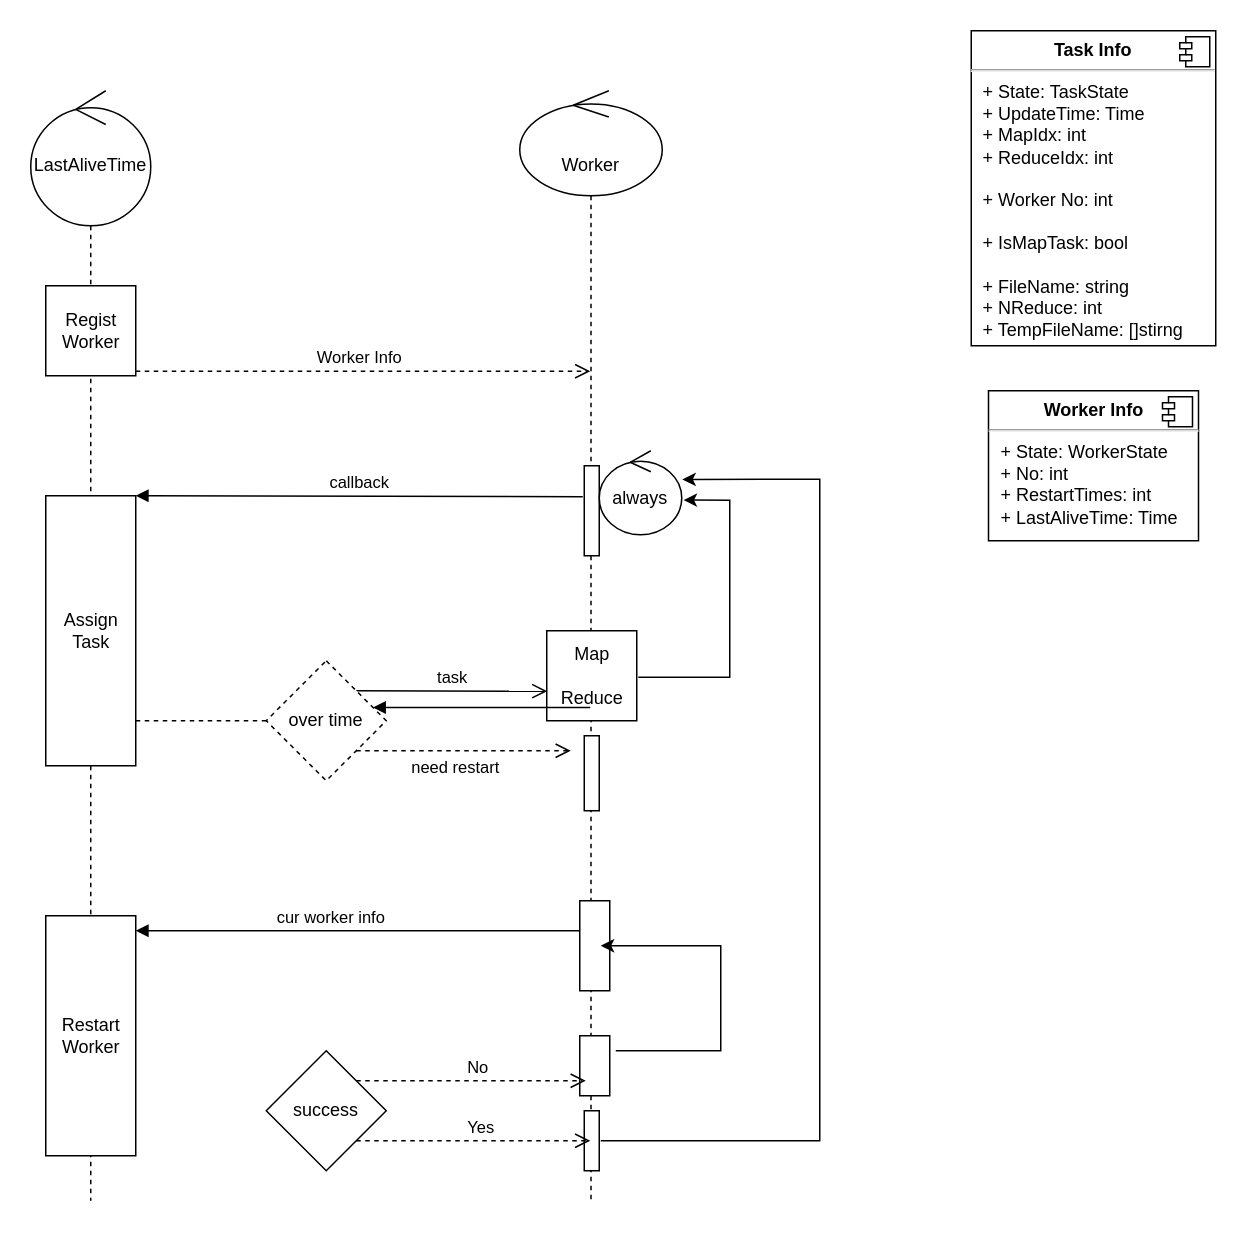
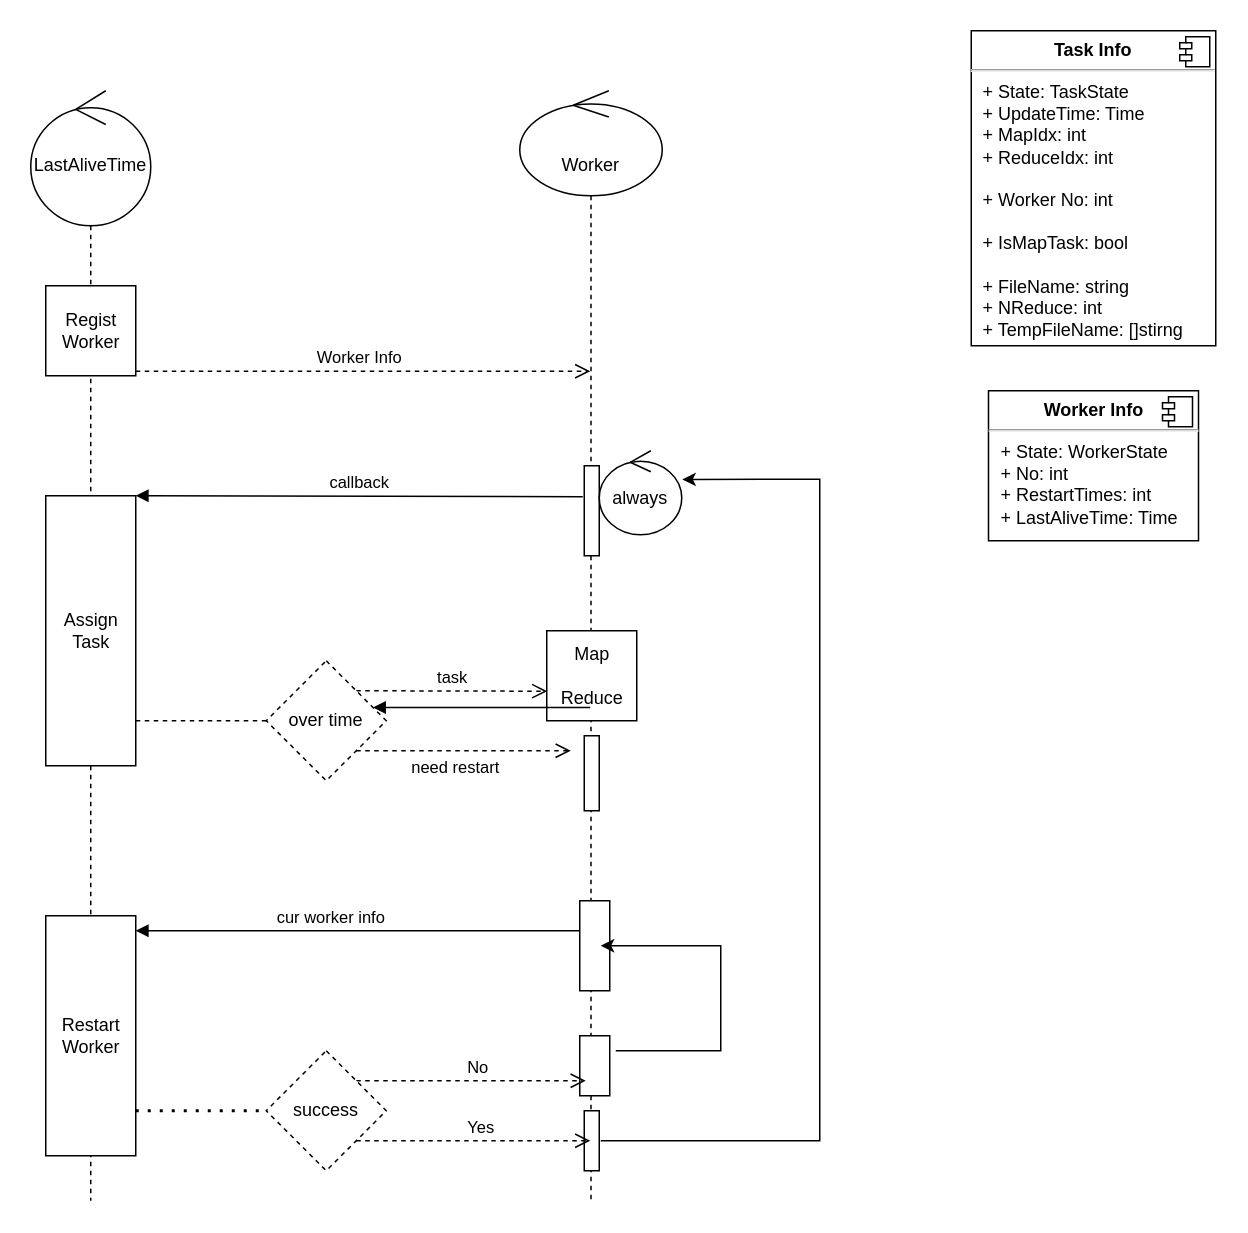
  <mxCell id="0" />
  <mxCell id="1" parent="0" />
  <mxCell id="2" value="&lt;p style=&quot;margin: 0px ; margin-top: 6px ; text-align: center&quot;&gt;&lt;b&gt;Task Info&lt;/b&gt;&lt;/p&gt;&lt;hr&gt;&lt;p style=&quot;margin: 0px ; margin-left: 8px&quot;&gt;+&amp;nbsp;&lt;span&gt;State&lt;/span&gt;: TaskState&lt;/p&gt;&lt;p style=&quot;margin: 0px ; margin-left: 8px&quot;&gt;+ UpdateTime: Time&lt;/p&gt;&lt;p style=&quot;margin: 0px ; margin-left: 8px&quot;&gt;+ MapIdx: int&lt;/p&gt;&lt;p style=&quot;margin: 0px ; margin-left: 8px&quot;&gt;+ ReduceIdx: int&lt;/p&gt;&lt;p style=&quot;margin: 0px ; margin-left: 8px&quot;&gt;&lt;br&gt;&lt;/p&gt;&lt;p style=&quot;margin: 0px ; margin-left: 8px&quot;&gt;+ Worker No: int&lt;/p&gt;&lt;p style=&quot;margin: 0px ; margin-left: 8px&quot;&gt;&lt;br&gt;&lt;/p&gt;&lt;p style=&quot;margin: 0px ; margin-left: 8px&quot;&gt;+ IsMapTask: bool&lt;/p&gt;&lt;p style=&quot;margin: 0px ; margin-left: 8px&quot;&gt;&lt;br&gt;&lt;/p&gt;&lt;p style=&quot;margin: 0px ; margin-left: 8px&quot;&gt;+ FileName: string&lt;/p&gt;&lt;p style=&quot;margin: 0px ; margin-left: 8px&quot;&gt;+ NReduce: int&lt;/p&gt;&lt;p style=&quot;margin: 0px ; margin-left: 8px&quot;&gt;+ TempFileName: []stirng&lt;/p&gt;&lt;div&gt;&lt;br&gt;&lt;/div&gt;" style="align=left;overflow=fill;html=1;dropTarget=0;" vertex="1" parent="1"><mxGeometry x="647" y="20" width="163" height="210" as="geometry" /></mxCell>
  <mxCell id="3" value="" style="shape=component;jettyWidth=8;jettyHeight=4;" vertex="1" parent="2"><mxGeometry x="1" width="20" height="20" relative="1" as="geometry"><mxPoint x="-24" y="4" as="offset" /></mxGeometry></mxCell>
  <mxCell id="4" value="Worker" style="shape=umlLifeline;participant=umlControl;perimeter=lifelinePerimeter;whiteSpace=wrap;html=1;container=1;collapsible=0;recursiveResize=0;verticalAlign=top;spacingTop=36;outlineConnect=0;size=70;" vertex="1" parent="1"><mxGeometry x="346" y="60" width="95" height="740" as="geometry" /></mxCell>
  <mxCell id="5" value="" style="html=1;points=[];perimeter=orthogonalPerimeter;" vertex="1" parent="4"><mxGeometry x="43" y="430" width="10" height="50" as="geometry" /></mxCell>
  <mxCell id="6" value="" style="html=1;points=[];perimeter=orthogonalPerimeter;" vertex="1" parent="4"><mxGeometry x="40" y="540" width="20" height="60" as="geometry" /></mxCell>
  <mxCell id="7" value="" style="html=1;points=[];perimeter=orthogonalPerimeter;" vertex="1" parent="4"><mxGeometry x="40" y="630" width="20" height="40" as="geometry" /></mxCell>
  <mxCell id="8" value="" style="html=1;points=[];perimeter=orthogonalPerimeter;" vertex="1" parent="4"><mxGeometry x="43" y="680" width="10" height="40" as="geometry" /></mxCell>
  <mxCell id="9" value="" style="endArrow=classic;html=1;rounded=0;entryX=1.007;entryY=0.341;entryDx=0;entryDy=0;entryPerimeter=0;" edge="1" parent="4" target="12"><mxGeometry width="50" height="50" relative="1" as="geometry"><mxPoint x="54" y="700" as="sourcePoint" /><mxPoint x="100" y="230" as="targetPoint" /><Array as="points"><mxPoint x="200" y="700" /><mxPoint x="200" y="259" /></Array></mxGeometry></mxCell>
  <mxCell id="10" value="" style="html=1;points=[];perimeter=orthogonalPerimeter;" vertex="1" parent="4"><mxGeometry x="43" y="250" width="10" height="60" as="geometry" /></mxCell>
  <mxCell id="11" value="Map&lt;br&gt;&lt;br&gt;Reduce" style="html=1;points=[];perimeter=orthogonalPerimeter;" vertex="1" parent="4"><mxGeometry x="18" y="360" width="60" height="60" as="geometry" /></mxCell>
  <mxCell id="12" value="always" style="ellipse;shape=umlControl;whiteSpace=wrap;html=1;" vertex="1" parent="4"><mxGeometry x="53" y="240" width="55" height="56" as="geometry" /></mxCell>
- <mxCell id="13" value="" style="endArrow=classic;html=1;rounded=0;entryX=1.022;entryY=0.587;entryDx=0;entryDy=0;entryPerimeter=0;exitX=1.017;exitY=0.517;exitDx=0;exitDy=0;exitPerimeter=0;" edge="1" parent="4" source="11" target="12"><mxGeometry width="50" height="50" relative="1" as="geometry"><mxPoint x="140" y="420" as="sourcePoint" /><mxPoint x="110" y="240" as="targetPoint" /><Array as="points"><mxPoint x="140" y="391" /><mxPoint x="140" y="273" /></Array></mxGeometry></mxCell>
  <mxCell id="14" value="" style="edgeStyle=elbowEdgeStyle;elbow=horizontal;endArrow=classic;html=1;rounded=0;" edge="1" parent="4"><mxGeometry width="50" height="50" relative="1" as="geometry"><mxPoint x="64" y="640" as="sourcePoint" /><mxPoint x="54" y="570" as="targetPoint" /><Array as="points"><mxPoint x="134" y="570" /></Array></mxGeometry></mxCell>
  <mxCell id="15" value="LastAliveTime" style="shape=umlLifeline;participant=umlControl;perimeter=lifelinePerimeter;whiteSpace=wrap;html=1;container=1;collapsible=0;recursiveResize=0;verticalAlign=top;spacingTop=36;outlineConnect=0;size=90;" vertex="1" parent="1"><mxGeometry x="20" y="60" width="80" height="740" as="geometry" /></mxCell>
  <mxCell id="16" value="Regist&lt;br&gt;Worker" style="html=1;points=[];perimeter=orthogonalPerimeter;" vertex="1" parent="15"><mxGeometry x="10" y="130" width="60" height="60" as="geometry" /></mxCell>
  <mxCell id="17" value="Assign&lt;br&gt;Task" style="html=1;points=[];perimeter=orthogonalPerimeter;" vertex="1" parent="15"><mxGeometry x="10" y="270" width="60" height="180" as="geometry" /></mxCell>
  <mxCell id="18" value="Restart&lt;br&gt;Worker" style="html=1;points=[];perimeter=orthogonalPerimeter;" vertex="1" parent="15"><mxGeometry x="10" y="550" width="60" height="160" as="geometry" /></mxCell>
  <mxCell id="19" value="" style="html=1;verticalAlign=bottom;endArrow=block;rounded=0;" edge="1" target="31" parent="1" source="4"><mxGeometry x="0.014" y="-10" relative="1" as="geometry"><mxPoint x="125" y="190" as="sourcePoint" /><mxPoint as="offset" /></mxGeometry></mxCell>
  <mxCell id="20" value="Worker Info" style="html=1;verticalAlign=bottom;endArrow=open;dashed=1;endSize=8;rounded=0;" edge="1" parent="1" target="4"><mxGeometry x="-0.014" relative="1" as="geometry"><mxPoint x="380" y="247" as="targetPoint" /><mxPoint x="90" y="247" as="sourcePoint" /><mxPoint as="offset" /></mxGeometry></mxCell>
  <mxCell id="21" value="callback" style="html=1;verticalAlign=bottom;endArrow=block;entryX=1;entryY=0;rounded=0;exitX=-0.1;exitY=0.344;exitDx=0;exitDy=0;exitPerimeter=0;" edge="1" target="17" parent="1" source="10"><mxGeometry relative="1" as="geometry"><mxPoint x="370" y="290" as="sourcePoint" /></mxGeometry></mxCell>
- <mxCell id="22" value="task" style="html=1;verticalAlign=bottom;endArrow=open;dashed=0;endSize=8;rounded=0;startArrow=none;exitX=1;exitY=0;exitDx=0;exitDy=0;entryX=0.006;entryY=0.672;entryDx=0;entryDy=0;entryPerimeter=0;" edge="1" source="31" parent="1" target="11"><mxGeometry relative="1" as="geometry"><mxPoint x="360" y="460" as="targetPoint" /><mxPoint x="300" y="320" as="sourcePoint" /><Array as="points" /></mxGeometry></mxCell>
+ <mxCell id="22" value="task" style="html=1;verticalAlign=bottom;endArrow=open;dashed=1;endSize=8;rounded=0;startArrow=none;exitX=1;exitY=0;exitDx=0;exitDy=0;entryX=0.006;entryY=0.672;entryDx=0;entryDy=0;entryPerimeter=0;" edge="1" source="31" parent="1" target="11"><mxGeometry relative="1" as="geometry"><mxPoint x="360" y="460" as="targetPoint" /><mxPoint x="300" y="320" as="sourcePoint" /><Array as="points" /></mxGeometry></mxCell>
  <mxCell id="23" value="&lt;p style=&quot;margin: 0px ; margin-top: 6px ; text-align: center&quot;&gt;&lt;b&gt;Worker Info&lt;/b&gt;&lt;/p&gt;&lt;hr&gt;&lt;p style=&quot;margin: 0px ; margin-left: 8px&quot;&gt;+&amp;nbsp;&lt;span&gt;State&lt;/span&gt;: WorkerState&lt;/p&gt;&lt;p style=&quot;margin: 0px ; margin-left: 8px&quot;&gt;+ No: int&lt;/p&gt;&lt;p style=&quot;margin: 0px ; margin-left: 8px&quot;&gt;+ RestartTimes: int&lt;/p&gt;&lt;p style=&quot;margin: 0px ; margin-left: 8px&quot;&gt;+ LastAliveTime: Time&lt;/p&gt;&lt;p style=&quot;margin: 0px ; margin-left: 8px&quot;&gt;&lt;br&gt;&lt;/p&gt;&lt;div&gt;&lt;br&gt;&lt;/div&gt;" style="align=left;overflow=fill;html=1;dropTarget=0;" vertex="1" parent="1"><mxGeometry x="658.5" y="260" width="140" height="100" as="geometry" /></mxCell>
  <mxCell id="24" value="" style="shape=component;jettyWidth=8;jettyHeight=4;" vertex="1" parent="23"><mxGeometry x="1" width="20" height="20" relative="1" as="geometry"><mxPoint x="-24" y="4" as="offset" /></mxGeometry></mxCell>
  <mxCell id="25" value="" style="html=1;verticalAlign=bottom;endArrow=none;dashed=1;endSize=8;rounded=0;entryX=0;entryY=0.5;entryDx=0;entryDy=0;" edge="1" parent="1" target="31"><mxGeometry relative="1" as="geometry"><mxPoint x="180" y="347" as="targetPoint" /><mxPoint x="90" y="480" as="sourcePoint" /></mxGeometry></mxCell>
  <mxCell id="26" value="need restart" style="html=1;verticalAlign=bottom;endArrow=open;dashed=1;endSize=8;exitX=1;exitY=1;rounded=0;startArrow=none;exitDx=0;exitDy=0;" edge="1" parent="1" source="31"><mxGeometry x="-0.075" y="-20" relative="1" as="geometry"><mxPoint x="380" y="500" as="targetPoint" /><mxPoint x="250" y="429.5" as="sourcePoint" /><mxPoint as="offset" /></mxGeometry></mxCell>
  <mxCell id="27" value="cur worker info" style="html=1;verticalAlign=bottom;endArrow=block;rounded=0;" edge="1" parent="1"><mxGeometry x="0.122" relative="1" as="geometry"><mxPoint x="386" y="620" as="sourcePoint" /><mxPoint x="90" y="620" as="targetPoint" /><mxPoint as="offset" /></mxGeometry></mxCell>
+ <mxCell id="28" value="" style="endArrow=none;dashed=1;html=1;dashPattern=1 3;strokeWidth=2;rounded=0;entryX=0;entryY=0.5;entryDx=0;entryDy=0;" edge="1" parent="1" source="18" target="32"><mxGeometry width="50" height="50" relative="1" as="geometry"><mxPoint x="90" y="720" as="sourcePoint" /><mxPoint x="186.36" y="699.35" as="targetPoint" /></mxGeometry></mxCell>
  <mxCell id="29" value="No" style="html=1;verticalAlign=bottom;endArrow=open;dashed=1;endSize=8;exitX=1;exitY=0;rounded=0;startArrow=none;exitDx=0;exitDy=0;" edge="1" parent="1" source="32"><mxGeometry x="0.059" relative="1" as="geometry"><mxPoint x="390" y="720" as="targetPoint" /><mxPoint x="262" y="690.36" as="sourcePoint" /><Array as="points" /><mxPoint as="offset" /></mxGeometry></mxCell>
  <mxCell id="30" value="Yes" style="html=1;verticalAlign=bottom;endArrow=open;dashed=1;endSize=8;exitX=1;exitY=1;rounded=0;startArrow=none;exitDx=0;exitDy=0;" edge="1" parent="1" source="32" target="4"><mxGeometry x="0.059" relative="1" as="geometry"><mxPoint x="373" y="740" as="targetPoint" /><mxPoint x="260" y="741.36" as="sourcePoint" /><Array as="points"><mxPoint x="270" y="760" /></Array><mxPoint as="offset" /></mxGeometry></mxCell>
  <mxCell id="31" value="over time" style="rhombus;whiteSpace=wrap;html=1;dashed=1;" vertex="1" parent="1"><mxGeometry x="177" y="440" width="80" height="80" as="geometry" /></mxCell>
- <mxCell id="32" value="success" style="rhombus;whiteSpace=wrap;html=1;" vertex="1" parent="1"><mxGeometry x="177" y="700" width="80" height="80" as="geometry" /></mxCell>
+ <mxCell id="32" value="success" style="rhombus;whiteSpace=wrap;html=1;dashed=1;" vertex="1" parent="1"><mxGeometry x="177" y="700" width="80" height="80" as="geometry" /></mxCell>
